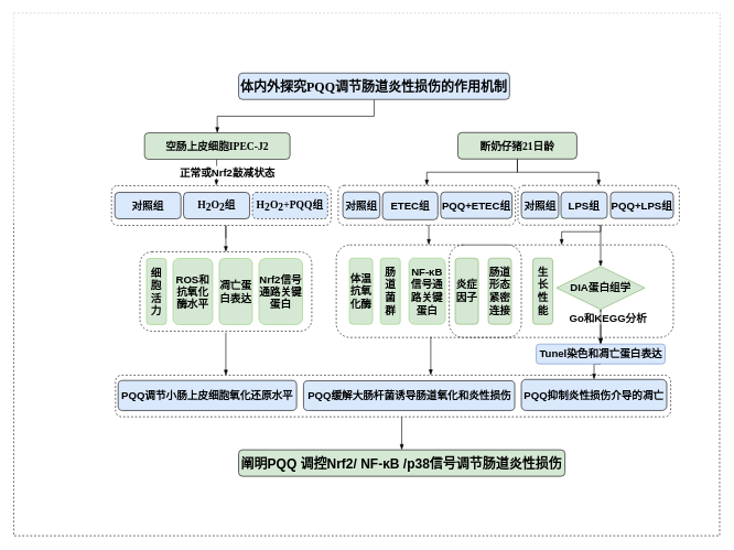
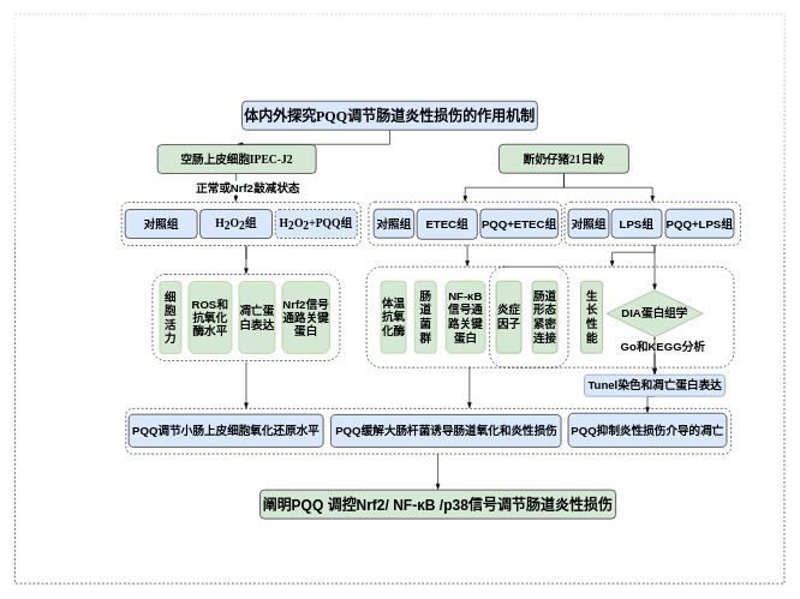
  <mxCell id="0" />
  <mxCell id="1" parent="0" />
  <mxCell id="2" value="" style="rounded=0;whiteSpace=wrap;html=1;shadow=0;glass=1;dashed=1;fontSize=16;" vertex="1" parent="1"><mxGeometry x="20" y="20" width="1068" height="790" as="geometry" /></mxCell>
  <mxCell id="3" style="edgeStyle=orthogonalEdgeStyle;rounded=0;orthogonalLoop=1;jettySize=auto;html=1;exitX=0.5;exitY=1;exitDx=0;exitDy=0;entryX=0.5;entryY=0;entryDx=0;entryDy=0;startArrow=none;startFill=0;endArrow=blockThin;endFill=1;fontSize=16;" edge="1" parent="1" source="5" target="49"><mxGeometry relative="1" as="geometry"><Array as="points"><mxPoint x="908" y="340" /></Array></mxGeometry></mxCell>
  <mxCell id="4" style="edgeStyle=orthogonalEdgeStyle;rounded=0;orthogonalLoop=1;jettySize=auto;html=1;exitX=0.5;exitY=1;exitDx=0;exitDy=0;startArrow=none;startFill=0;endArrow=blockThin;endFill=1;fontSize=20;" edge="1" parent="1" source="5" target="54"><mxGeometry relative="1" as="geometry"><Array as="points"><mxPoint x="908" y="340" /><mxPoint x="908" y="350" /><mxPoint x="849" y="350" /></Array></mxGeometry></mxCell>
  <mxCell id="5" value="" style="rounded=1;whiteSpace=wrap;html=1;dashed=1;fontStyle=1;fontSize=16;" vertex="1" parent="1"><mxGeometry x="783" y="280" width="244" height="60" as="geometry" /></mxCell>
  <mxCell id="6" style="edgeStyle=orthogonalEdgeStyle;rounded=0;orthogonalLoop=1;jettySize=auto;html=1;exitX=0.5;exitY=1;exitDx=0;exitDy=0;entryX=0.5;entryY=0;entryDx=0;entryDy=0;startArrow=none;startFill=0;endArrow=blockThin;endFill=1;fontSize=16;" edge="1" parent="1" source="7" target="10"><mxGeometry relative="1" as="geometry"><Array as="points"><mxPoint x="648" y="340" /></Array></mxGeometry></mxCell>
  <mxCell id="7" value="" style="rounded=1;whiteSpace=wrap;html=1;dashed=1;fontStyle=1;fontSize=16;" vertex="1" parent="1"><mxGeometry x="511" y="280" width="268" height="60" as="geometry" /></mxCell>
  <mxCell id="8" value="" style="rounded=1;whiteSpace=wrap;html=1;dashed=1;fontStyle=1;fontSize=16;" vertex="1" parent="1"><mxGeometry x="174" y="567" width="840" height="63" as="geometry" /></mxCell>
  <mxCell id="9" style="edgeStyle=orthogonalEdgeStyle;rounded=0;orthogonalLoop=1;jettySize=auto;html=1;exitX=0.516;exitY=1;exitDx=0;exitDy=0;startArrow=none;startFill=0;endArrow=blockThin;endFill=1;fontSize=16;exitPerimeter=0;" edge="1" parent="1" source="10"><mxGeometry relative="1" as="geometry"><mxPoint x="651" y="567" as="targetPoint" /><Array as="points"><mxPoint x="651" y="510" /></Array></mxGeometry></mxCell>
  <mxCell id="10" value="" style="rounded=1;whiteSpace=wrap;html=1;dashed=1;fontStyle=1;fontSize=16;fillColor=none;" vertex="1" parent="1"><mxGeometry x="508" y="370" width="280" height="140" as="geometry" /></mxCell>
  <mxCell id="11" style="edgeStyle=orthogonalEdgeStyle;rounded=0;orthogonalLoop=1;jettySize=auto;html=1;entryX=0.5;entryY=0;entryDx=0;entryDy=0;startArrow=none;startFill=0;endArrow=blockThin;endFill=1;fontStyle=1;fontSize=16;" edge="1" parent="1" target="14"><mxGeometry relative="1" as="geometry"><mxPoint x="341" y="360" as="sourcePoint" /><Array as="points"><mxPoint x="341" y="340" /><mxPoint x="341" y="340" /></Array></mxGeometry></mxCell>
  <mxCell id="12" value="" style="rounded=1;whiteSpace=wrap;html=1;dashed=1;fontStyle=1;fontSize=16;" vertex="1" parent="1"><mxGeometry x="168" y="280.5" width="332" height="60" as="geometry" /></mxCell>
  <mxCell id="13" style="edgeStyle=orthogonalEdgeStyle;rounded=0;orthogonalLoop=1;jettySize=auto;html=1;startArrow=none;startFill=0;endArrow=blockThin;endFill=1;fontSize=16;" edge="1" parent="1"><mxGeometry relative="1" as="geometry"><mxPoint x="340.99" y="502.5" as="sourcePoint" /><mxPoint x="340.99" y="567.5" as="targetPoint" /><Array as="points"><mxPoint x="340.99" y="552.5" /><mxPoint x="340.99" y="552.5" /></Array></mxGeometry></mxCell>
  <mxCell id="14" value="" style="rounded=1;whiteSpace=wrap;html=1;dashed=1;fontStyle=1;fontSize=16;" vertex="1" parent="1"><mxGeometry x="211" y="380.5" width="260" height="120" as="geometry" /></mxCell>
  <mxCell id="15" style="edgeStyle=orthogonalEdgeStyle;rounded=0;orthogonalLoop=1;jettySize=auto;html=1;exitX=0.5;exitY=1;exitDx=0;exitDy=0;entryX=0.5;entryY=0;entryDx=0;entryDy=0;startArrow=none;startFill=0;endArrow=blockThin;endFill=1;fontStyle=1;fontSize=16;" edge="1" parent="1" source="16" target="19"><mxGeometry relative="1" as="geometry" /></mxCell>
- <mxCell id="16" value="&lt;p class=&quot;MsoNormal&quot; style=&quot;margin: 0pt 0pt 0.0pt; font-size: 20px;&quot;&gt;&lt;font face=&quot;宋体&quot; style=&quot;font-size: 20px;&quot;&gt;&lt;span style=&quot;font-size: 20px;&quot;&gt;体内外探究PQQ调节肠道炎性损伤的作用机制&lt;/span&gt;&lt;/font&gt;&lt;/p&gt;" style="rounded=1;whiteSpace=wrap;html=1;align=center;fillColor=#dae8fc;fontStyle=1;fontSize=20;strokeColor=#0C0F14;" vertex="1" parent="1"><mxGeometry x="360.25" y="110" width="410" height="40" as="geometry" /></mxCell>
+ <mxCell id="16" value="&lt;p class=&quot;MsoNormal&quot; style=&quot;margin: 0pt 0pt 0.0pt; font-size: 20px;&quot;&gt;&lt;font face=&quot;宋体&quot; style=&quot;font-size: 20px;&quot;&gt;&lt;span style=&quot;font-size: 20px;&quot;&gt;体内外探究PQQ调节肠道炎性损伤的作用机制&lt;/span&gt;&lt;/font&gt;&lt;/p&gt;" style="rounded=1;whiteSpace=wrap;html=1;align=center;fillColor=#dae8fc;fontStyle=1;fontSize=20;strokeColor=#0C0F14;" vertex="1" parent="1"><mxGeometry x="335.25" y="140" width="410" height="40" as="geometry" /></mxCell>
  <mxCell id="17" style="edgeStyle=orthogonalEdgeStyle;rounded=0;orthogonalLoop=1;jettySize=auto;html=1;exitX=0.496;exitY=1.006;exitDx=0;exitDy=0;entryX=0.5;entryY=0;entryDx=0;entryDy=0;startArrow=none;startFill=0;endArrow=blockThin;endFill=1;fontStyle=1;fontSize=16;exitPerimeter=0;" edge="1" parent="1" source="19"><mxGeometry relative="1" as="geometry"><mxPoint x="326.5" y="280" as="targetPoint" /><mxPoint x="339" y="240" as="sourcePoint" /><Array as="points"><mxPoint x="327" y="260" /><mxPoint x="327" y="260" /></Array></mxGeometry></mxCell>
  <mxCell id="18" value="&lt;span style=&quot;font-weight: 700; background-color: rgb(248, 249, 250); font-size: 16px;&quot;&gt;正常或&lt;/span&gt;&lt;span style=&quot;font-weight: 700; background-color: rgb(248, 249, 250); font-size: 16px;&quot;&gt;Nrf2敲减状态&lt;/span&gt;" style="edgeLabel;html=1;align=center;verticalAlign=middle;resizable=0;points=[];fontSize=16;" vertex="1" connectable="0" parent="17"><mxGeometry x="-0.124" y="2" relative="1" as="geometry"><mxPoint x="13.61" y="2" as="offset" /></mxGeometry></mxCell>
  <mxCell id="19" value="&lt;p class=&quot;MsoNormal&quot; style=&quot;margin: 0pt 0pt 0.0pt; font-size: 16px;&quot;&gt;&lt;font face=&quot;宋体&quot; style=&quot;font-size: 16px;&quot;&gt;&lt;span style=&quot;font-size: 16px;&quot;&gt;空肠上皮细胞IPEC-J2&lt;/span&gt;&lt;/font&gt;&lt;/p&gt;" style="rounded=1;whiteSpace=wrap;html=1;align=center;fillColor=#d5e8d4;fontStyle=1;fontSize=16;strokeColor=#090D07;" vertex="1" parent="1"><mxGeometry x="218" y="200.5" width="220" height="40" as="geometry" /></mxCell>
  <mxCell id="20" style="edgeStyle=orthogonalEdgeStyle;rounded=0;orthogonalLoop=1;jettySize=auto;html=1;exitX=0.5;exitY=1;exitDx=0;exitDy=0;entryX=0.5;entryY=0;entryDx=0;entryDy=0;startArrow=none;startFill=0;endArrow=blockThin;endFill=1;fontSize=16;" edge="1" parent="1" source="22" target="7"><mxGeometry relative="1" as="geometry" /></mxCell>
  <mxCell id="21" style="edgeStyle=orthogonalEdgeStyle;rounded=0;orthogonalLoop=1;jettySize=auto;html=1;exitX=0.5;exitY=1;exitDx=0;exitDy=0;entryX=0.5;entryY=0;entryDx=0;entryDy=0;startArrow=none;startFill=0;endArrow=blockThin;endFill=1;fontSize=20;" edge="1" parent="1" source="22" target="5"><mxGeometry relative="1" as="geometry" /></mxCell>
  <mxCell id="22" value="&lt;p class=&quot;MsoNormal&quot; style=&quot;margin: 0pt 0pt 0.0pt; font-size: 16px;&quot;&gt;&lt;font face=&quot;宋体&quot; style=&quot;font-size: 16px;&quot;&gt;&lt;span style=&quot;font-size: 16px;&quot;&gt;断奶仔猪21日龄&lt;/span&gt;&lt;/font&gt;&lt;/p&gt;" style="rounded=1;whiteSpace=wrap;html=1;align=center;fillColor=#d5e8d4;fontStyle=1;fontSize=16;" vertex="1" parent="1"><mxGeometry x="692" y="200" width="180" height="40" as="geometry" /></mxCell>
  <mxCell id="23" value="&lt;p class=&quot;MsoNormal&quot; style=&quot;margin: 0pt 0pt 0.0pt; font-size: 16px;&quot;&gt;&lt;font face=&quot;宋体&quot; style=&quot;font-size: 16px;&quot;&gt;&lt;span style=&quot;font-size: 16px;&quot;&gt;对照组&lt;/span&gt;&lt;/font&gt;&lt;br style=&quot;font-size: 16px;&quot;&gt;&lt;/p&gt;" style="rounded=1;whiteSpace=wrap;html=1;align=center;fillColor=#dae8fc;fontStyle=1;fontSize=16;" vertex="1" parent="1"><mxGeometry x="173" y="290.5" width="100" height="40" as="geometry" /></mxCell>
  <mxCell id="24" value="&lt;p class=&quot;MsoNormal&quot; style=&quot;margin: 0pt 0pt 0.0pt; font-size: 16px;&quot;&gt;&lt;font face=&quot;宋体&quot; style=&quot;font-size: 16px;&quot;&gt;&lt;span style=&quot;font-size: 16px;&quot;&gt;H&lt;sub style=&quot;font-size: 16px;&quot;&gt;2&lt;/sub&gt;O&lt;sub style=&quot;font-size: 16px;&quot;&gt;2&lt;/sub&gt;组&lt;/span&gt;&lt;/font&gt;&lt;/p&gt;" style="rounded=1;whiteSpace=wrap;html=1;align=center;fillColor=#dae8fc;fontStyle=1;fontSize=16;" vertex="1" parent="1"><mxGeometry x="277" y="290.5" width="100" height="40" as="geometry" /></mxCell>
  <mxCell id="25" value="&lt;p class=&quot;MsoNormal&quot; style=&quot;margin: 0pt 0pt 0.0pt; font-size: 16px;&quot;&gt;&lt;font face=&quot;宋体&quot; style=&quot;font-size: 16px;&quot;&gt;&lt;span style=&quot;font-size: 16px;&quot;&gt;H&lt;sub style=&quot;font-size: 16px;&quot;&gt;2&lt;/sub&gt;O&lt;sub style=&quot;font-size: 16px;&quot;&gt;2&lt;/sub&gt;+PQQ组&lt;/span&gt;&lt;/font&gt;&lt;br style=&quot;font-size: 16px;&quot;&gt;&lt;/p&gt;" style="rounded=1;whiteSpace=wrap;html=1;align=center;fillColor=#dae8fc;fontStyle=1;fontSize=16;dashed=1;" vertex="1" parent="1"><mxGeometry x="381.25" y="290.5" width="113.75" height="40" as="geometry" /></mxCell>
  <mxCell id="26" value="&lt;div style=&quot;font-size: 16px;&quot;&gt;细胞活力&lt;/div&gt;" style="rounded=1;whiteSpace=wrap;html=1;fillColor=#d5e8d4;fontStyle=1;fontSize=16;strokeColor=#97D077;" vertex="1" parent="1"><mxGeometry x="221" y="390.5" width="30" height="100" as="geometry" /></mxCell>
  <mxCell id="27" value="ROS和抗氧化酶水平" style="rounded=1;whiteSpace=wrap;html=1;fillColor=#d5e8d4;fontStyle=1;fontSize=16;strokeColor=#97D077;" vertex="1" parent="1"><mxGeometry x="261" y="390.5" width="60" height="100" as="geometry" /></mxCell>
  <mxCell id="28" value="凋亡蛋白表达" style="rounded=1;whiteSpace=wrap;html=1;fillColor=#d5e8d4;fontStyle=1;fontSize=16;strokeColor=#97D077;" vertex="1" parent="1"><mxGeometry x="331" y="390.5" width="50" height="100" as="geometry" /></mxCell>
  <mxCell id="29" value="&lt;div style=&quot;font-size: 16px;&quot;&gt;Nrf2信号通路关键蛋白&lt;/div&gt;" style="rounded=1;whiteSpace=wrap;html=1;fillColor=#d5e8d4;fontStyle=1;fontSize=16;strokeColor=#97D077;" vertex="1" parent="1"><mxGeometry x="391" y="390.5" width="66" height="100" as="geometry" /></mxCell>
  <mxCell id="30" value="&lt;div style=&quot;font-size: 16px;&quot;&gt;PQQ调节小肠上皮细胞氧化还原水平&lt;/div&gt;" style="rounded=1;whiteSpace=wrap;html=1;fillColor=#dae8fc;fontStyle=1;fontSize=16;" vertex="1" parent="1"><mxGeometry x="178" y="575" width="270" height="45.5" as="geometry" /></mxCell>
  <mxCell id="31" value="PQQ缓解大肠杆菌诱导肠道氧化和炎性损伤" style="rounded=1;whiteSpace=wrap;html=1;fillColor=#dae8fc;fontStyle=1;fontSize=16;" vertex="1" parent="1"><mxGeometry x="458.5" y="575.5" width="319.5" height="45" as="geometry" /></mxCell>
  <mxCell id="32" value="PQQ抑制炎性损伤介导的凋亡" style="rounded=1;whiteSpace=wrap;html=1;fillColor=#dae8fc;fontStyle=1;fontSize=16;" vertex="1" parent="1"><mxGeometry x="788" y="573.5" width="220" height="47" as="geometry" /></mxCell>
  <mxCell id="33" style="edgeStyle=orthogonalEdgeStyle;rounded=0;orthogonalLoop=1;jettySize=auto;html=1;exitX=0.5;exitY=0;exitDx=0;exitDy=0;entryX=0.439;entryY=0.999;entryDx=0;entryDy=0;entryPerimeter=0;startArrow=blockThin;startFill=1;endArrow=none;endFill=0;fontSize=20;" edge="1" parent="1" source="34"><mxGeometry relative="1" as="geometry"><mxPoint x="607.15" y="629.937" as="targetPoint" /></mxGeometry></mxCell>
  <mxCell id="34" value="&lt;div style=&quot;font-size: 20px;&quot;&gt;阐明PQQ 调控Nrf2/ NF-κB /p38信号调节肠道炎性损伤&lt;/div&gt;" style="rounded=1;whiteSpace=wrap;html=1;fillColor=#d5e8d4;fontStyle=1;fontSize=20;" vertex="1" parent="1"><mxGeometry x="360.25" y="680" width="493.75" height="40" as="geometry" /></mxCell>
  <mxCell id="35" value="PQQ+ETEC组" style="rounded=1;whiteSpace=wrap;html=1;fillColor=#dae8fc;fontStyle=1;fontSize=16;" vertex="1" parent="1"><mxGeometry x="666" y="290" width="108" height="40" as="geometry" /></mxCell>
  <mxCell id="36" value="ETEC组" style="rounded=1;whiteSpace=wrap;html=1;fillColor=#dae8fc;fontStyle=1;fontSize=16;" vertex="1" parent="1"><mxGeometry x="578" y="290" width="83.75" height="41.88" as="geometry" /></mxCell>
  <mxCell id="37" value="对照组" style="rounded=1;whiteSpace=wrap;html=1;fillColor=#dae8fc;fontStyle=1;fontSize=16;" vertex="1" parent="1"><mxGeometry x="518" y="290" width="56" height="40" as="geometry" /></mxCell>
  <mxCell id="38" value="&lt;div style=&quot;font-size: 16px;&quot;&gt;LPS组&lt;/div&gt;" style="rounded=1;whiteSpace=wrap;html=1;fillColor=#dae8fc;fontStyle=1;fontSize=16;" vertex="1" parent="1"><mxGeometry x="848" y="290" width="70" height="40" as="geometry" /></mxCell>
  <mxCell id="39" value="PQQ+LPS组" style="rounded=1;whiteSpace=wrap;html=1;fillColor=#dae8fc;fontStyle=1;fontSize=16;" vertex="1" parent="1"><mxGeometry x="923" y="290" width="95" height="40" as="geometry" /></mxCell>
  <mxCell id="40" value="&lt;div style=&quot;font-size: 16px;&quot;&gt;体温抗氧化酶&lt;/div&gt;" style="rounded=1;whiteSpace=wrap;html=1;fillColor=#d5e8d4;fontStyle=1;fontSize=16;strokeColor=#97D077;" vertex="1" parent="1"><mxGeometry x="528" y="390" width="35" height="100" as="geometry" /></mxCell>
  <mxCell id="41" value="&lt;div style=&quot;font-size: 16px&quot;&gt;&lt;div style=&quot;font-size: 16px&quot;&gt;NF-κB信号通路关键蛋白&lt;/div&gt;&lt;/div&gt;" style="rounded=1;whiteSpace=wrap;html=1;fillColor=#d5e8d4;fontStyle=1;fontSize=16;strokeColor=#97D077;" vertex="1" parent="1"><mxGeometry x="618" y="390" width="55" height="100" as="geometry" /></mxCell>
  <mxCell id="42" value="&lt;div style=&quot;font-size: 16px;&quot;&gt;&lt;div style=&quot;font-size: 16px;&quot;&gt;肠道菌群&lt;/div&gt;&lt;/div&gt;" style="rounded=1;whiteSpace=wrap;html=1;fillColor=#d5e8d4;fontStyle=1;fontSize=16;strokeColor=#97D077;" vertex="1" parent="1"><mxGeometry x="574.88" y="390" width="30" height="100" as="geometry" /></mxCell>
  <mxCell id="43" value="&lt;div style=&quot;font-size: 16px;&quot;&gt;炎症因子&lt;br style=&quot;font-size: 16px;&quot;&gt;&lt;/div&gt;" style="rounded=1;whiteSpace=wrap;html=1;fillColor=#d5e8d4;strokeColor=#82b366;fontStyle=1;fontSize=16;" vertex="1" parent="1"><mxGeometry x="688" y="390" width="35" height="100" as="geometry" /></mxCell>
  <mxCell id="44" value="&lt;div style=&quot;font-size: 16px;&quot;&gt;肠道形态紧密连接&lt;/div&gt;" style="rounded=1;whiteSpace=wrap;html=1;fillColor=#d5e8d4;strokeColor=#82b366;fontStyle=1;fontSize=16;" vertex="1" parent="1"><mxGeometry x="738" y="390" width="35" height="100" as="geometry" /></mxCell>
  <mxCell id="45" value="&lt;div style=&quot;font-size: 16px;&quot;&gt;生长性能&lt;/div&gt;" style="rounded=1;whiteSpace=wrap;html=1;fillColor=#d5e8d4;strokeColor=#82b366;fontStyle=1;fontSize=16;" vertex="1" parent="1"><mxGeometry x="805.5" y="390" width="30" height="100" as="geometry" /></mxCell>
  <mxCell id="46" style="edgeStyle=orthogonalEdgeStyle;rounded=0;orthogonalLoop=1;jettySize=auto;html=1;exitX=0.5;exitY=1;exitDx=0;exitDy=0;entryX=0.5;entryY=0;entryDx=0;entryDy=0;startArrow=none;startFill=0;endArrow=blockThin;endFill=1;fontStyle=1;fontSize=16;" edge="1" parent="1" source="49" target="51"><mxGeometry relative="1" as="geometry" /></mxCell>
  <mxCell id="47" value="&lt;div style=&quot;font-size: 16px;&quot;&gt;&lt;span style=&quot;font-size: 16px;&quot;&gt;Go和KEGG分析&lt;/span&gt;&lt;/div&gt;" style="edgeLabel;html=1;align=center;verticalAlign=middle;resizable=0;points=[];fontStyle=1;fontSize=16;" vertex="1" connectable="0" parent="46"><mxGeometry x="-0.289" y="4" relative="1" as="geometry"><mxPoint x="6" y="-6.07" as="offset" /></mxGeometry></mxCell>
  <mxCell id="48" value="" style="edgeStyle=orthogonalEdgeStyle;rounded=0;orthogonalLoop=1;jettySize=auto;html=1;startArrow=none;startFill=0;endArrow=blockThin;endFill=1;fontSize=16;" edge="1" parent="1" source="49" target="51"><mxGeometry relative="1" as="geometry" /></mxCell>
  <mxCell id="49" value="&lt;div style=&quot;font-size: 16px;&quot;&gt;DIA蛋白组学&lt;/div&gt;" style="rhombus;whiteSpace=wrap;html=1;fillColor=#d5e8d4;strokeColor=#82b366;fontStyle=1;fontSize=16;" vertex="1" parent="1"><mxGeometry x="841.13" y="402.5" width="133.75" height="65" as="geometry" /></mxCell>
  <mxCell id="50" style="edgeStyle=orthogonalEdgeStyle;rounded=0;orthogonalLoop=1;jettySize=auto;html=1;exitX=0.5;exitY=1;exitDx=0;exitDy=0;entryX=0.5;entryY=0;entryDx=0;entryDy=0;startArrow=none;startFill=0;endArrow=blockThin;endFill=1;fontSize=16;" edge="1" parent="1" source="51" target="32"><mxGeometry relative="1" as="geometry" /></mxCell>
  <mxCell id="51" value="&lt;div style=&quot;font-size: 16px;&quot;&gt;Tunel染色和凋亡蛋白表达&lt;/div&gt;" style="rounded=1;whiteSpace=wrap;html=1;fillColor=#dae8fc;strokeColor=#6c8ebf;fontStyle=1;fontSize=16;" vertex="1" parent="1"><mxGeometry x="810.5" y="520" width="195" height="30" as="geometry" /></mxCell>
  <mxCell id="52" style="edgeStyle=orthogonalEdgeStyle;rounded=0;orthogonalLoop=1;jettySize=auto;html=1;exitX=0.5;exitY=1;exitDx=0;exitDy=0;startArrow=blockThin;startFill=1;endArrow=blockThin;endFill=1;fontStyle=1;fontSize=16;" edge="1" parent="1" source="40" target="40"><mxGeometry relative="1" as="geometry" /></mxCell>
  <mxCell id="53" value="对照组" style="rounded=1;whiteSpace=wrap;html=1;fillColor=#dae8fc;fontStyle=1;fontSize=16;" vertex="1" parent="1"><mxGeometry x="788" y="290" width="56.5" height="40" as="geometry" /></mxCell>
  <mxCell id="54" value="" style="rounded=1;whiteSpace=wrap;html=1;shadow=0;glass=1;dashed=1;fillColor=none;fontSize=20;" vertex="1" parent="1"><mxGeometry x="679" y="370" width="339" height="140" as="geometry" /></mxCell>
